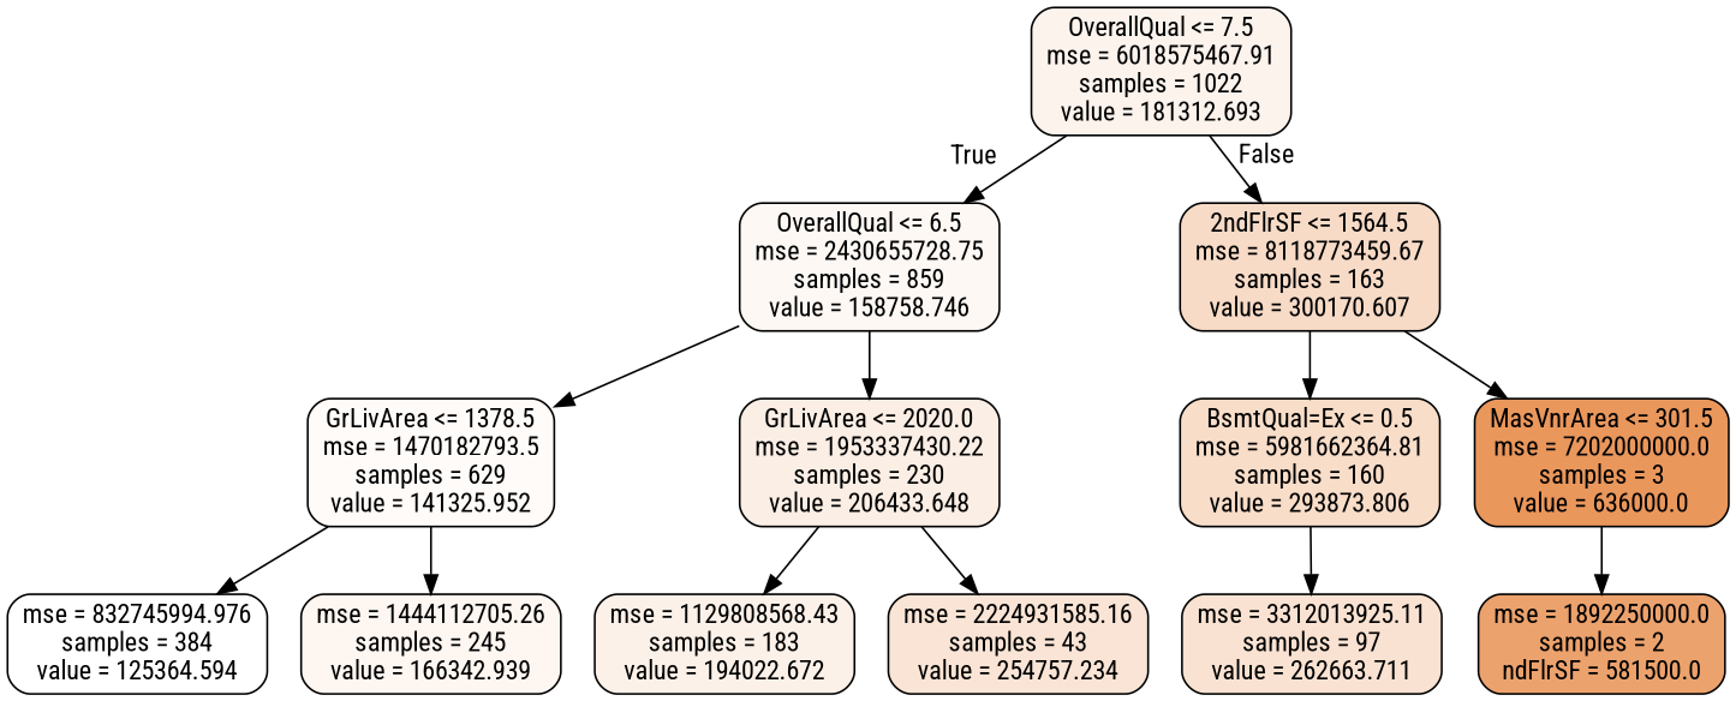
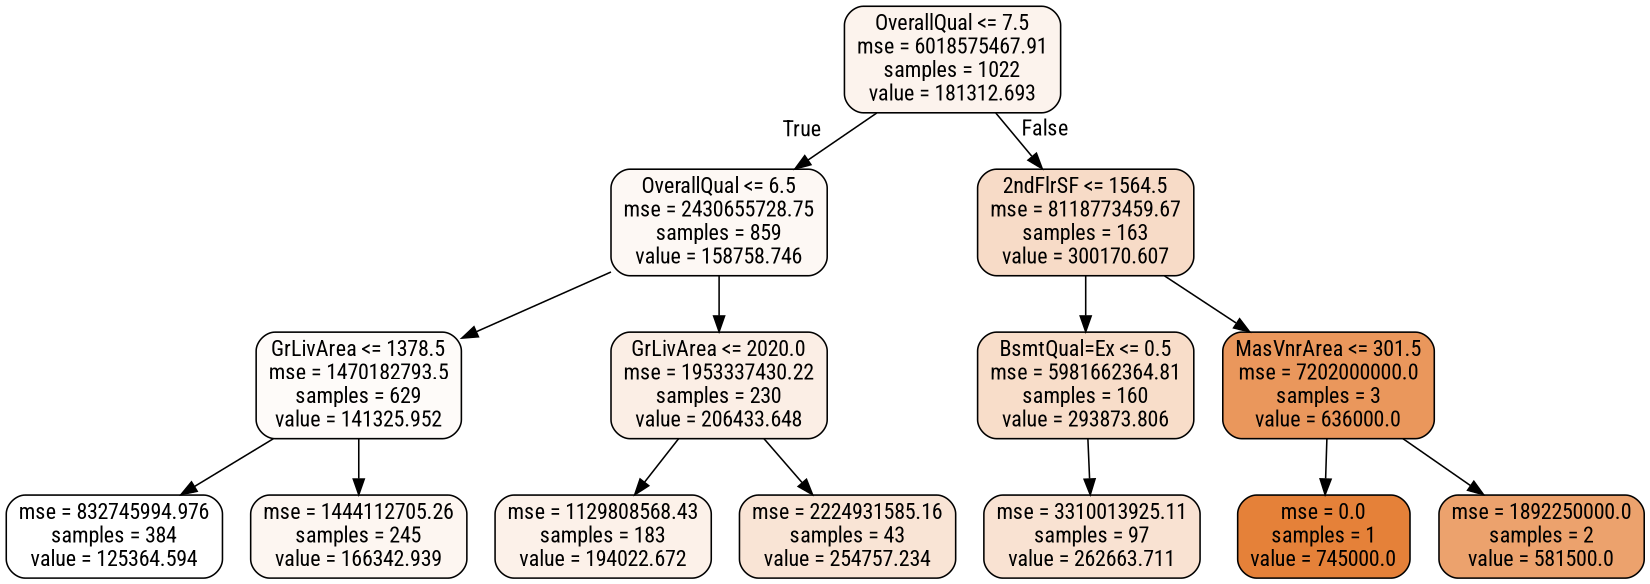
  digraph {
    fontname="Roboto Condensed"
    node [color=black fontname="Roboto Condensed" shape=box style="filled, rounded"]
    edge [fontname="Roboto Condensed"]
    n1 [fillcolor="#e5813917" label="OverallQual <= 7.5\nmse = 6018575467.91\nsamples = 1022\nvalue = 181312.693"]
    n2 [fillcolor="#e581390e" label="OverallQual <= 6.5\nmse = 2430655728.75\nsamples = 859\nvalue = 158758.746"]
    n3 [fillcolor="#e5813948" label="2ndFlrSF <= 1564.5\nmse = 8118773459.67\nsamples = 163\nvalue = 300170.607"]
    n4 [fillcolor="#e5813907" label="GrLivArea <= 1378.5\nmse = 1470182793.5\nsamples = 629\nvalue = 141325.952"]
    n5 [fillcolor="#e5813921" label="GrLivArea <= 2020.0\nmse = 1953337430.22\nsamples = 230\nvalue = 206433.648"]
    n6 [fillcolor="#e5813945" label="BsmtQual=Ex <= 0.5\nmse = 5981662364.81\nsamples = 160\nvalue = 293873.806"]
    n7 [fillcolor="#e58139d2" label="MasVnrArea <= 301.5\nmse = 7202000000.0\nsamples = 3\nvalue = 636000.0"]
    n8 [fillcolor="#e5813900" label="mse = 832745994.976\nsamples = 384\nvalue = 125364.594"]
    n9 [fillcolor="#e5813911" label="mse = 1444112705.26\nsamples = 245\nvalue = 166342.939"]
    n10 [fillcolor="#e581391c" label="mse = 1129808568.43\nsamples = 183\nvalue = 194022.672"]
    n11 [fillcolor="#e5813935" label="mse = 2224931585.16\nsamples = 43\nvalue = 254757.234"]
-   n12 [fillcolor="#e5813939" label="mse = 3312013925.11\nsamples = 97\nvalue = 262663.711"]
-   n14 [fillcolor="#e58139bc" label="mse = 1892250000.0\nsamples = 2\nndFlrSF = 581500.0"]
+   n12 [fillcolor="#e5813939" label="mse = 3310013925.11\nsamples = 97\nvalue = 262663.711"]
+   n13 [fillcolor="#e58139ff" label="mse = 0.0\nsamples = 1\nvalue = 745000.0"]
+   n14 [fillcolor="#e58139bc" label="mse = 1892250000.0\nsamples = 2\nvalue = 581500.0"]
    n1 -> n2 [headlabel=True labelangle=45 labeldistance=2.5]
    n1 -> n3 [headlabel=False labelangle=-45 labeldistance=2.5]
    n2 -> n4
    n2 -> n5
    n3 -> n6
    n3 -> n7
    n4 -> n8
    n4 -> n9
    n5 -> n10
    n5 -> n11
    n6 -> n12
+   n7 -> n13
    n7 -> n14
  }
